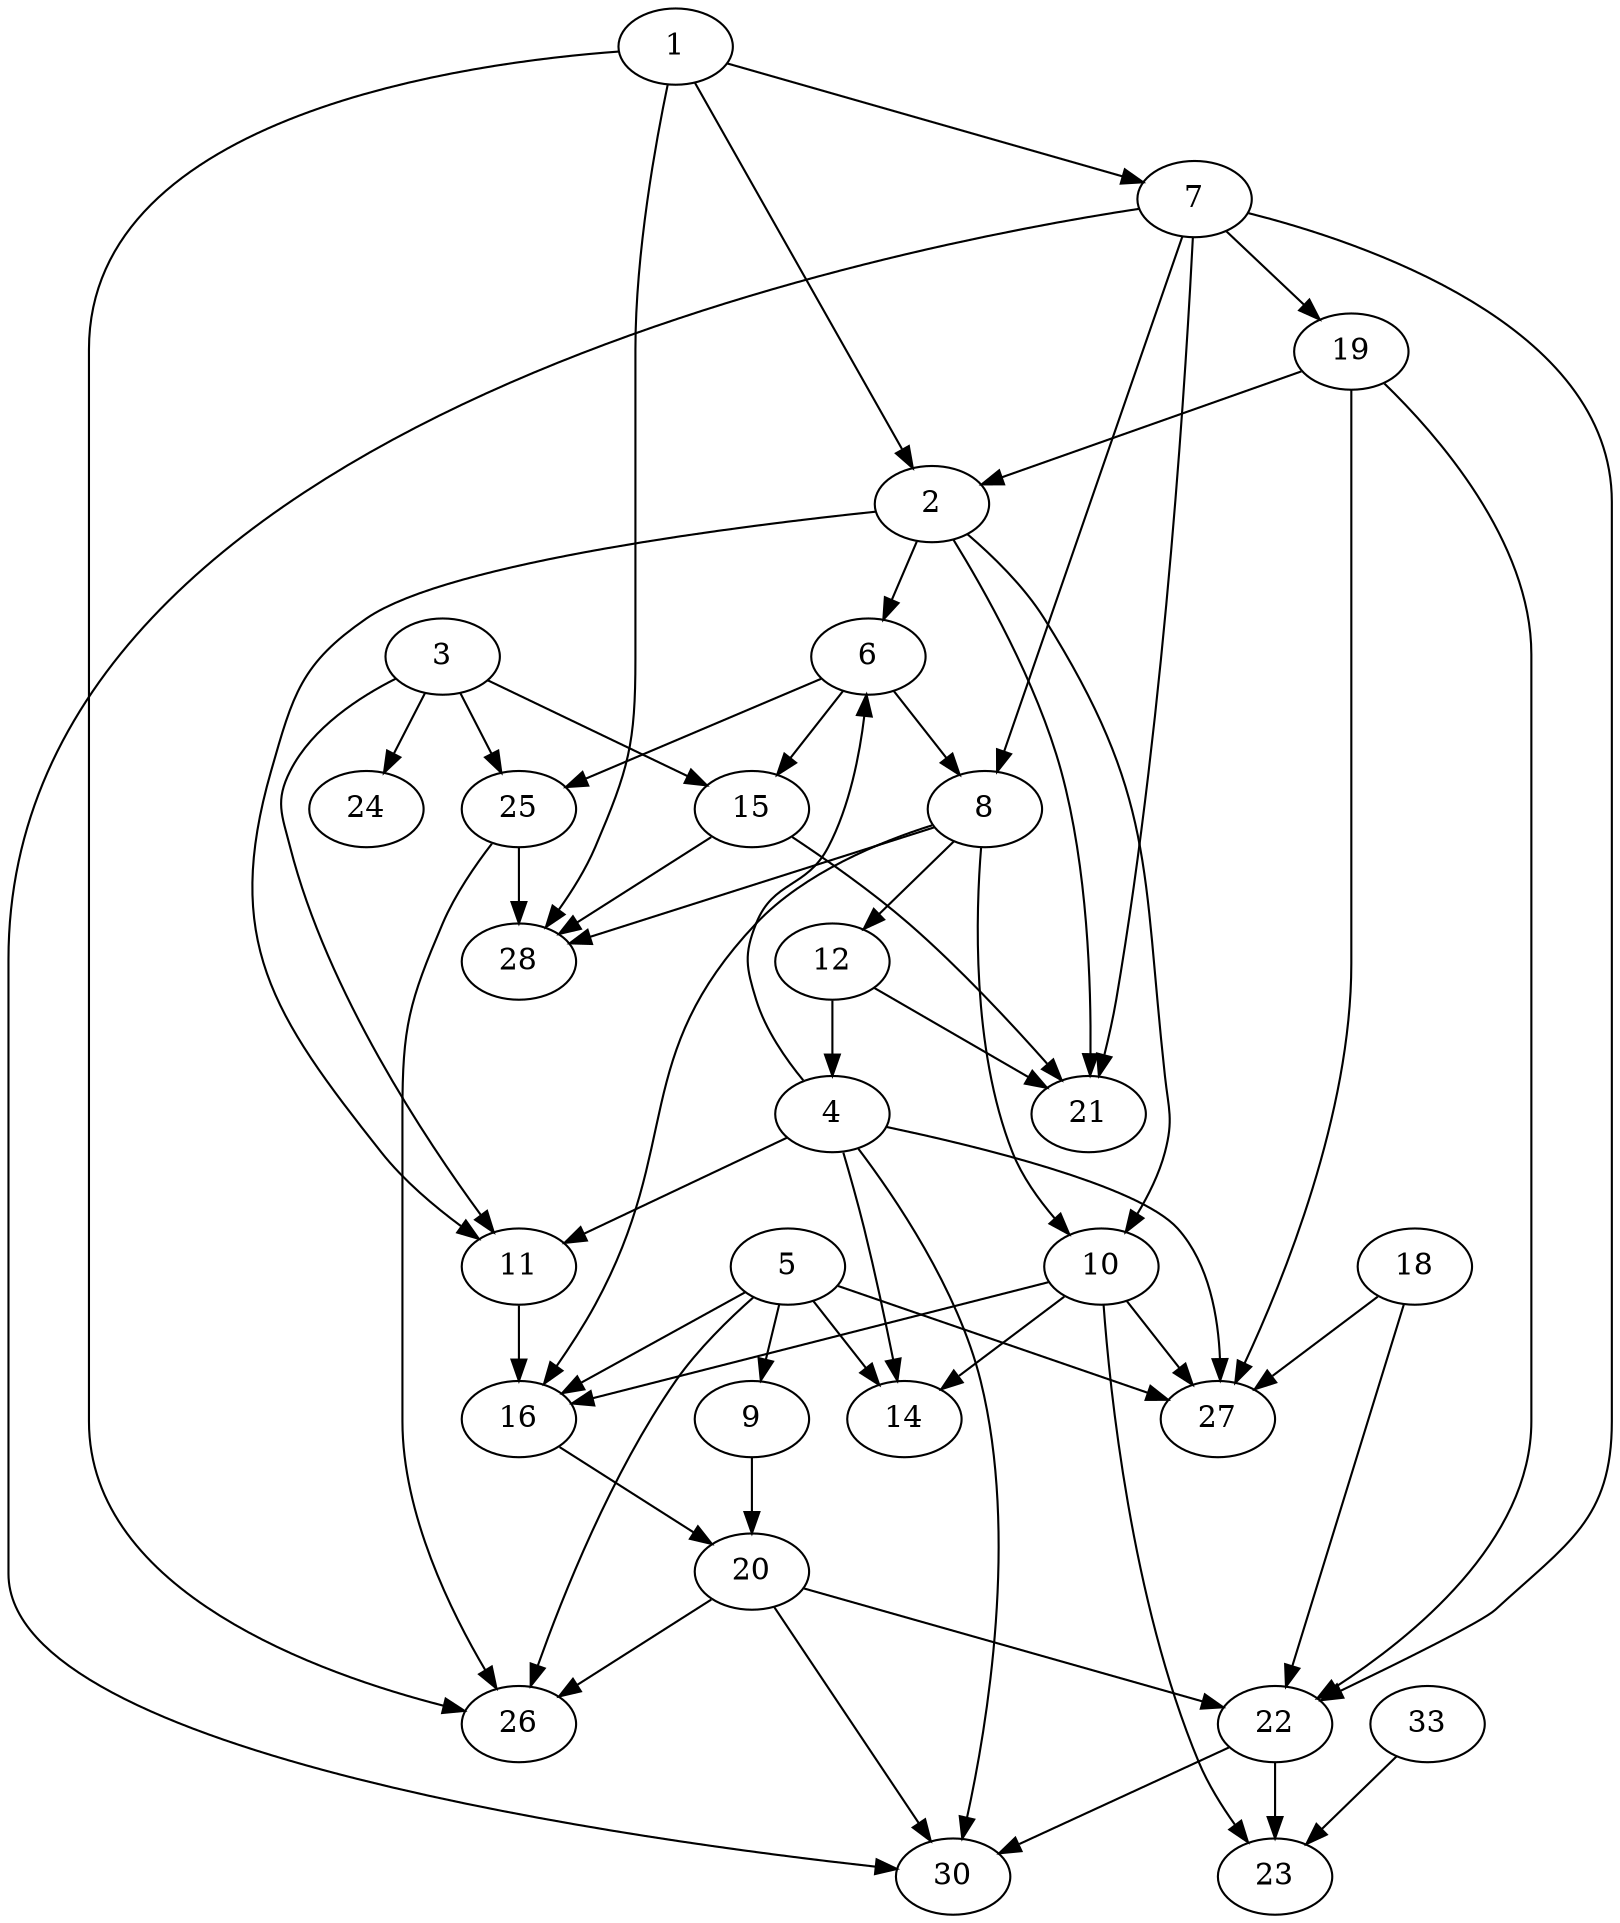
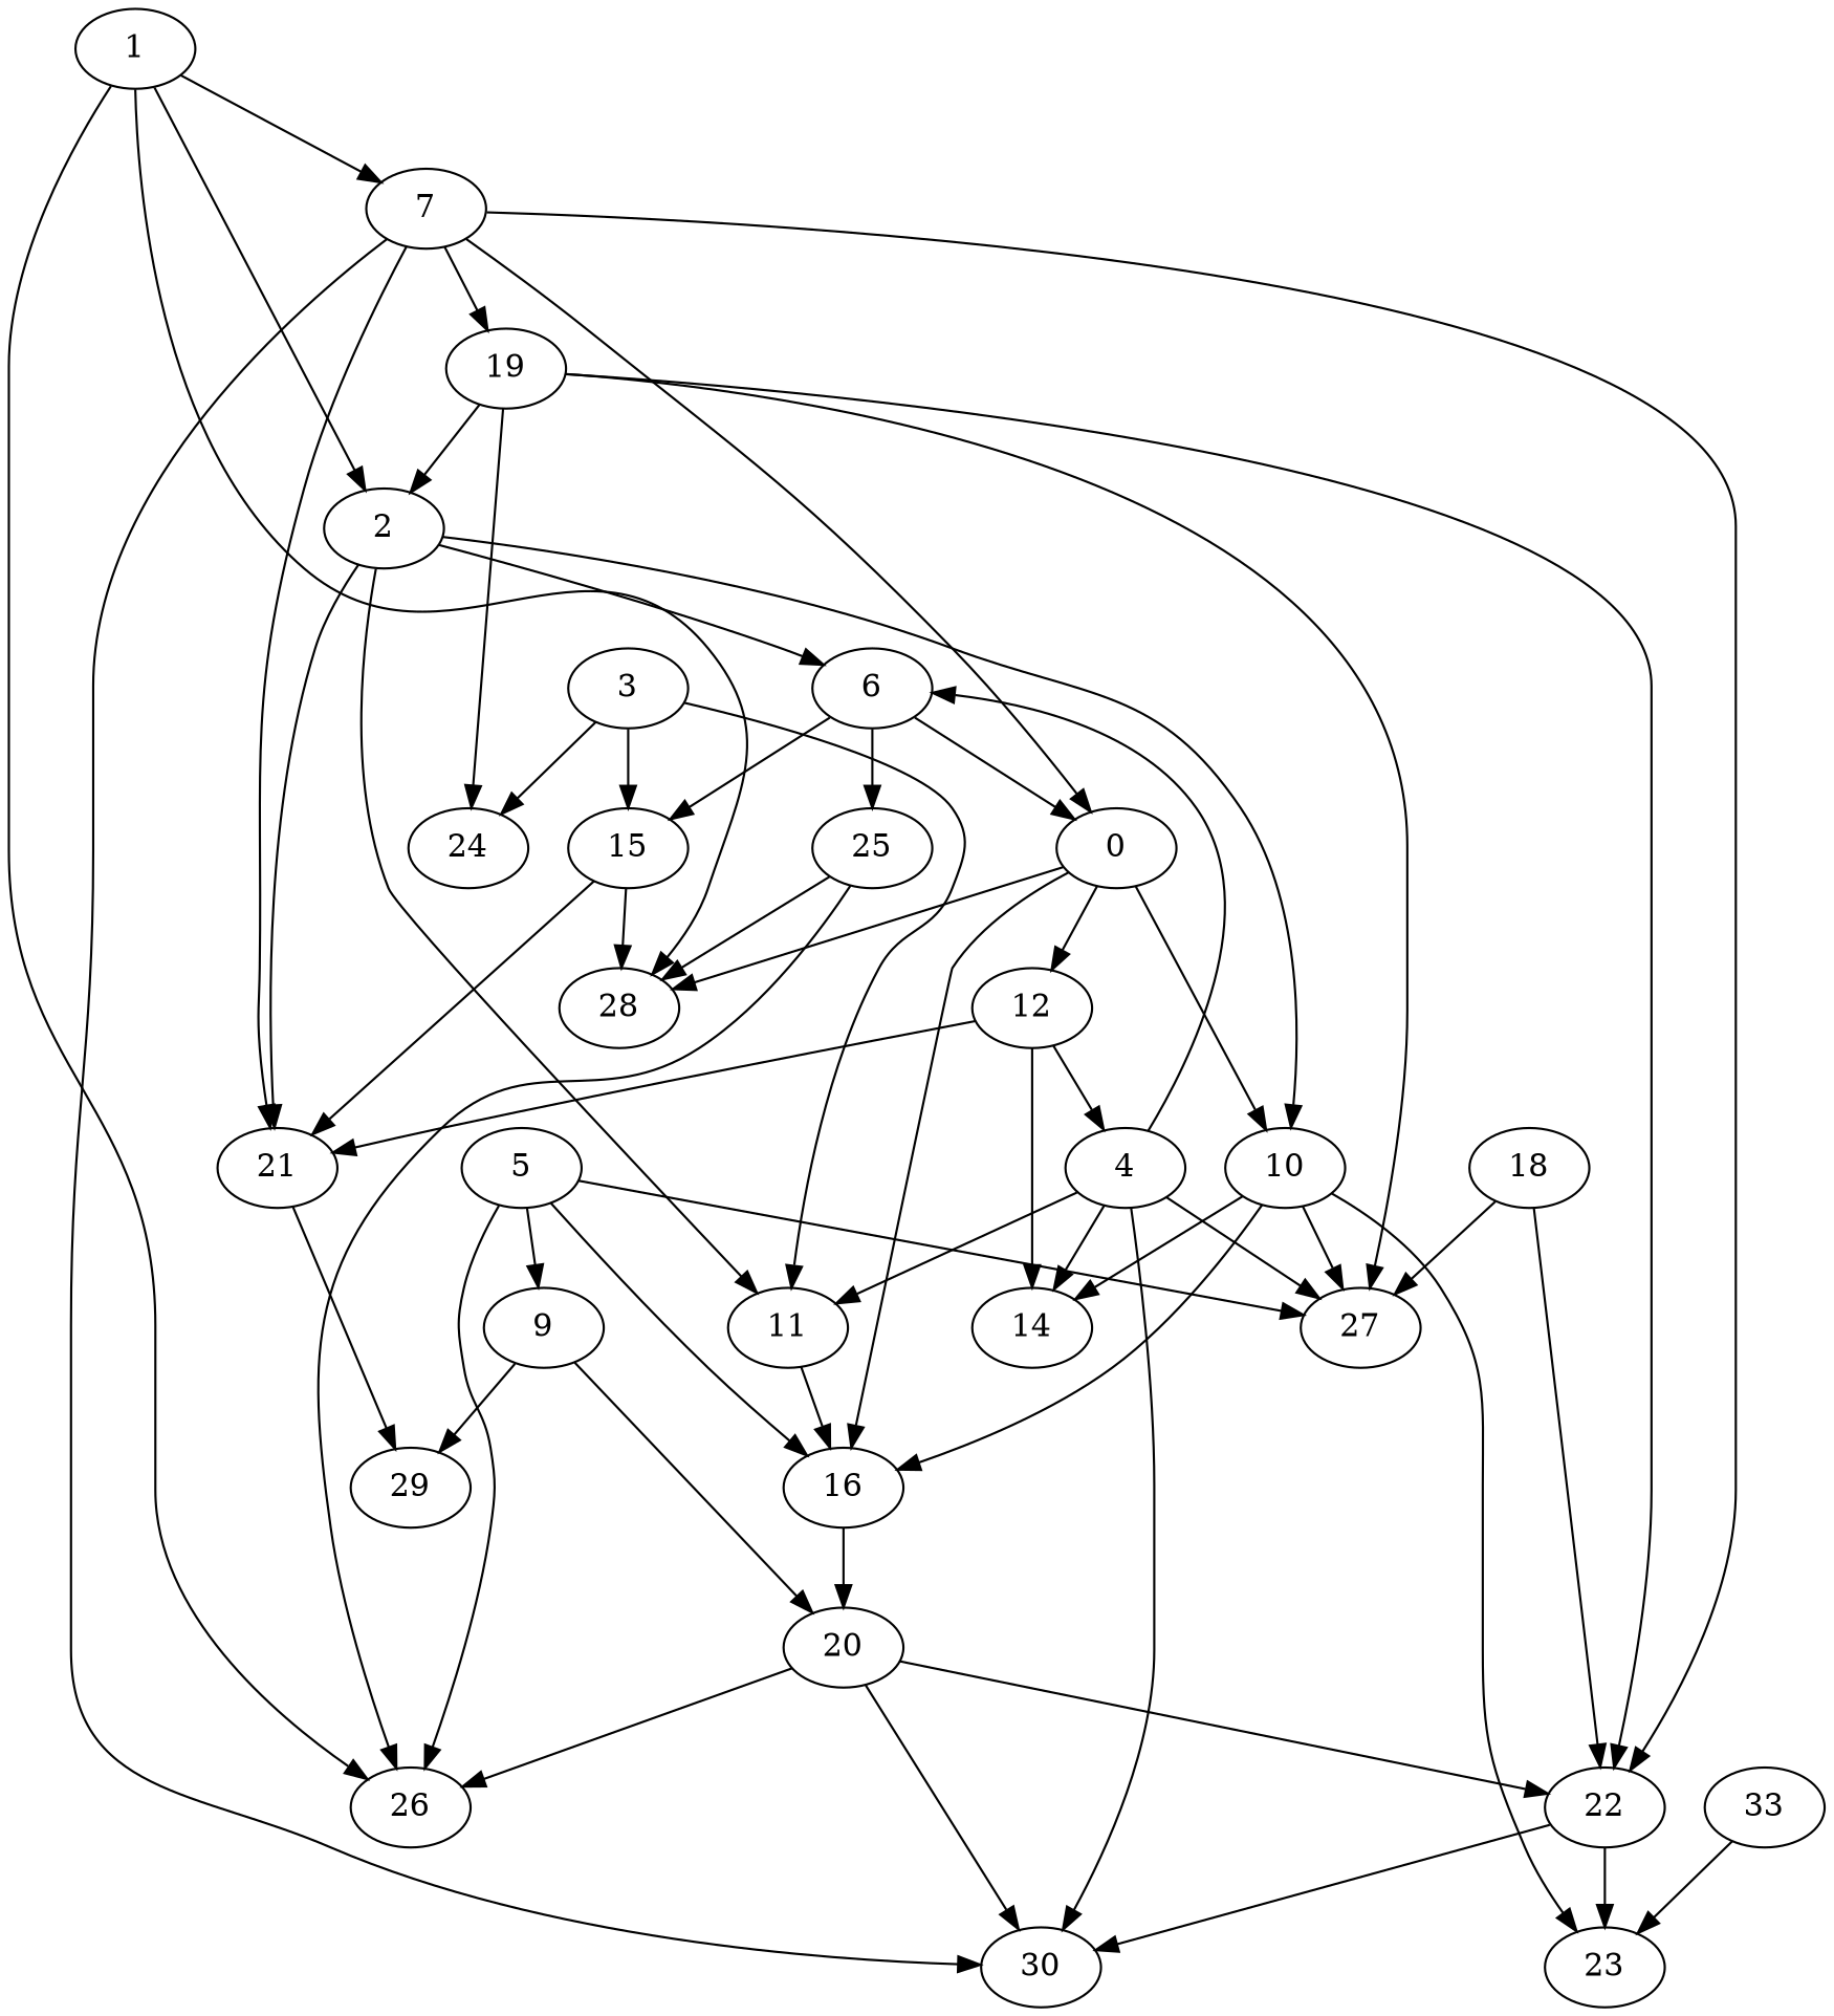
  digraph {
    node [Weight=11]
    edge [Weight=9]
    2 [Weight=13]
    1
    7 [Weight=19]
    26 [Weight=6]
    28 [Weight=19]
    6
    10
    11 [Weight=13]
    21 [Weight=8]
    19 [Weight=19]
    30
-   8 [Weight=15]
+   8 [Weight=15 label=0]
    22 [Weight=13]
    15 [Weight=4]
    25 [Weight=8]
    14 [Weight=15]
    27 [Weight=6]
    16 [Weight=15]
    23 [Weight=4]
    24 [Weight=6]
+   29 [Weight=13]
    12 [Weight=19]
    20 [Weight=17]
    3 [Weight=19]
    4
    5 [Weight=8]
    9 [Weight=21]
    18 [Weight=15]
    n29 [label=33]
    2 -> 6 [Weight=2]
    2 -> 10
    2 -> 11 [Weight=6]
    2 -> 21 [Weight=10]
    1 -> 2 [Weight=5]
    1 -> 7 [Weight=2]
    1 -> 26 [Weight=8]
    1 -> 28 [Weight=2]
    7 -> 21
    7 -> 19 [Weight=4]
    7 -> 30 [Weight=5]
    7 -> 8
    7 -> 22 [Weight=4]
    6 -> 8 [Weight=4]
    6 -> 15 [Weight=10]
    6 -> 25 [Weight=10]
    10 -> 14 [Weight=8]
    10 -> 27 [Weight=4]
    10 -> 16 [Weight=8]
    10 -> 23 [Weight=5]
    11 -> 16 [Weight=4]
+   21 -> 29 [Weight=2]
    19 -> 2 [Weight=5]
    19 -> 22 [Weight=4]
    19 -> 27 [Weight=6]
+   19 -> 24 [Weight=3]
    8 -> 28 [Weight=3]
    8 -> 10 [Weight=4]
    8 -> 16 [Weight=2]
    8 -> 12 [Weight=5]
    22 -> 30
    22 -> 23 [Weight=7]
    15 -> 28 [Weight=10]
    15 -> 21
    25 -> 26 [Weight=3]
    25 -> 28 [Weight=2]
    16 -> 20 [Weight=6]
    12 -> 21 [Weight=8]
    12 -> 4 [Weight=2]
    20 -> 26 [Weight=2]
    20 -> 30 [Weight=5]
    20 -> 22 [Weight=7]
    3 -> 11 [Weight=5]
    3 -> 15 [Weight=6]
-   3 -> 25 [Weight=10]
    3 -> 24 [Weight=7]
    4 -> 6 [Weight=6]
    4 -> 11 [Weight=7]
    4 -> 30 [Weight=2]
    4 -> 14
    4 -> 27 [Weight=3]
    5 -> 26 [Weight=7]
-   5 -> 14 [Weight=3]
+   12 -> 14 [Weight=3]
    5 -> 27 [Weight=4]
    5 -> 16 [Weight=10]
    5 -> 9
+   9 -> 29 [Weight=5]
    9 -> 20 [Weight=4]
    18 -> 22
    18 -> 27
    n29 -> 23
  }
